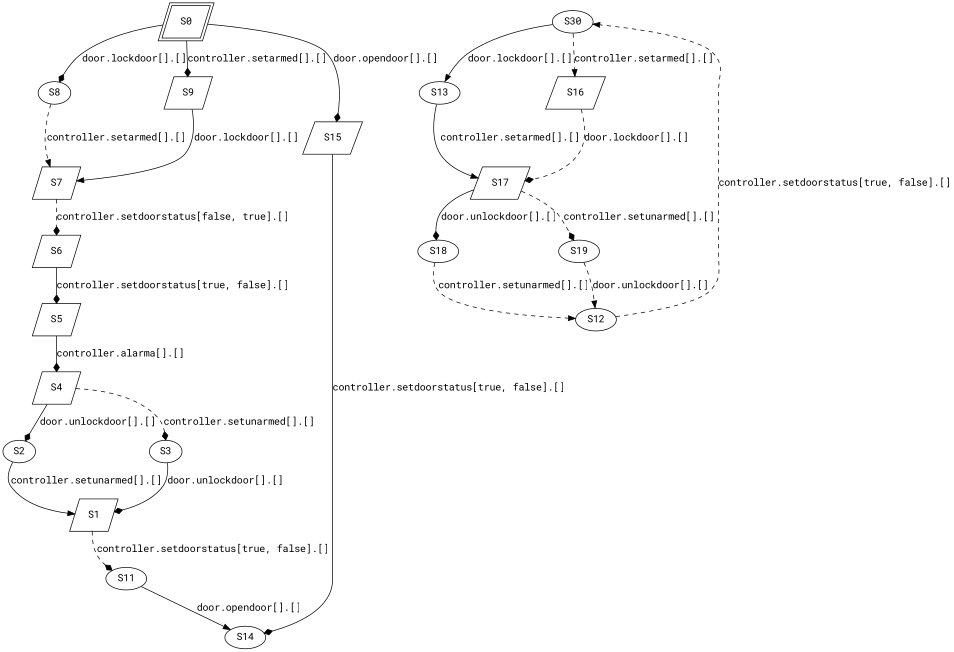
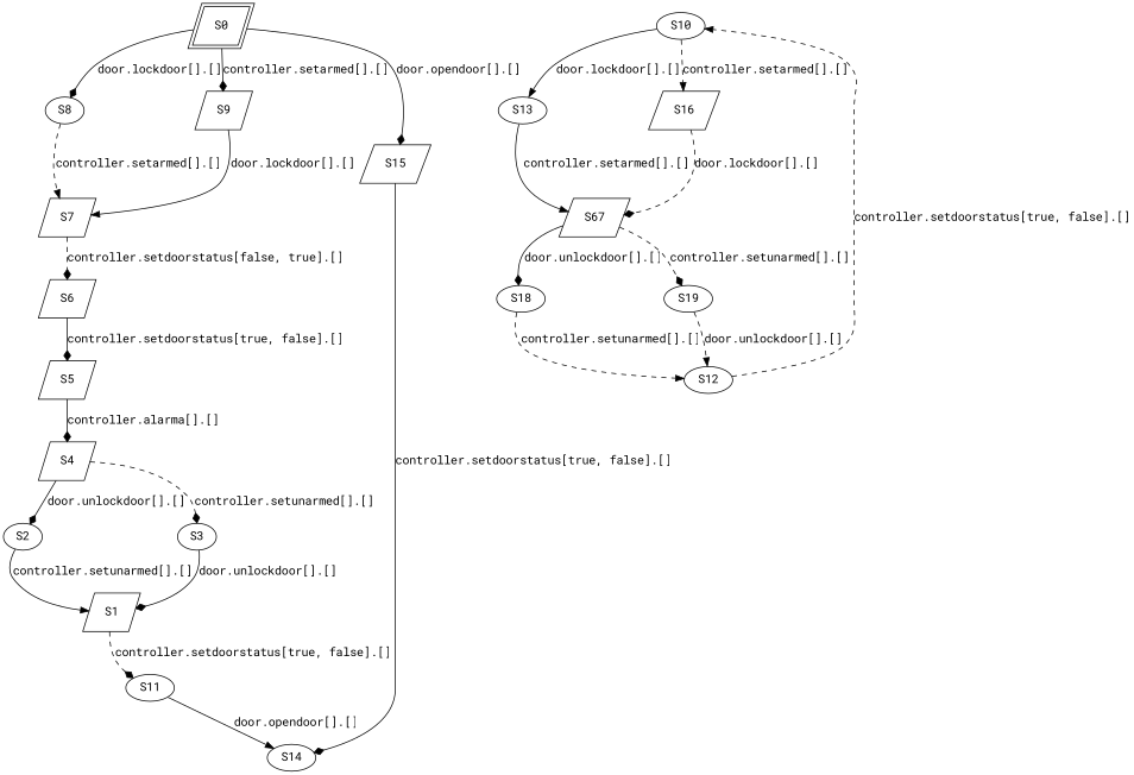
  digraph {
    fontname="Roboto Mono"
    mclimit=10.0
    nodesep=0.05
    node [fontname="Roboto Mono" shape=parallelogram]
    edge [arrowhead=diamond fontname="Roboto Mono" style=solid]
    S0 [height=0.25 peripheries=2 width=0.25]
    S8 [height=0.25 shape=ellipse width=0.25]
    S9 [height=0.25 width=0.25]
    S15 [height=0.25 width=0.25]
    S7 [height=0.25 width=0.25]
    S14 [height=0.25 shape=ellipse width=0.25]
    S1 [height=0.25 width=0.25]
    S11 [height=0.25 shape=ellipse width=0.25]
    S2 [height=0.25 shape=ellipse width=0.25]
    S3 [height=0.25 shape=ellipse width=0.25]
    S4 [height=0.25 width=0.25]
    S5 [height=0.25 width=0.25]
    S6 [height=0.25 width=0.25]
-   S10 [height=0.25 shape=ellipse width=0.25 label=S30]
+   S10 [height=0.25 shape=ellipse width=0.25]
    S13 [height=0.25 shape=ellipse width=0.25]
    S16 [height=0.25 width=0.25]
-   S17 [height=0.25 width=0.25]
+   S17 [height=0.25 width=0.25 label=S67]
    S12 [height=0.25 shape=ellipse width=0.25]
    S18 [height=0.25 shape=ellipse width=0.25]
    S19 [height=0.25 shape=ellipse width=0.25]
    S0 -> S8 [label="door.lockdoor[].[]"]
    S0 -> S9 [label="controller.setarmed[].[]"]
    S0 -> S15 [label="door.opendoor[].[]"]
    S8 -> S7 [arrowhead=normal label="controller.setarmed[].[]" style=dashed]
    S9 -> S7 [arrowhead=normal label="door.lockdoor[].[]"]
    S15 -> S14 [label="controller.setdoorstatus[true, false].[]"]
    S7 -> S6 [label="controller.setdoorstatus[false, true].[]" style=dashed]
    S1 -> S11 [label="controller.setdoorstatus[true, false].[]" style=dashed]
    S11 -> S14 [arrowhead=normal label="door.opendoor[].[]"]
    S2 -> S1 [arrowhead=normal label="controller.setunarmed[].[]"]
    S3 -> S1 [label="door.unlockdoor[].[]"]
    S4 -> S2 [label="door.unlockdoor[].[]"]
    S4 -> S3 [label="controller.setunarmed[].[]" style=dashed]
    S5 -> S4 [label="controller.alarma[].[]"]
    S6 -> S5 [label="controller.setdoorstatus[true, false].[]"]
    S10 -> S13 [arrowhead=normal label="door.lockdoor[].[]"]
    S10 -> S16 [arrowhead=normal label="controller.setarmed[].[]" style=dashed]
    S13 -> S17 [arrowhead=normal label="controller.setarmed[].[]"]
    S16 -> S17 [label="door.lockdoor[].[]" style=dashed]
    S17 -> S18 [label="door.unlockdoor[].[]"]
    S17 -> S19 [label="controller.setunarmed[].[]" style=dashed]
    S12 -> S10 [arrowhead=normal label="controller.setdoorstatus[true, false].[]" style=dashed]
    S18 -> S12 [arrowhead=normal label="controller.setunarmed[].[]" style=dashed]
    S19 -> S12 [arrowhead=normal label="door.unlockdoor[].[]" style=dashed]
  }
